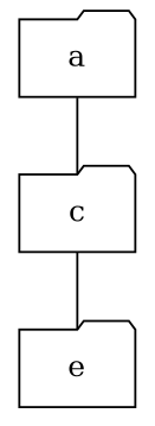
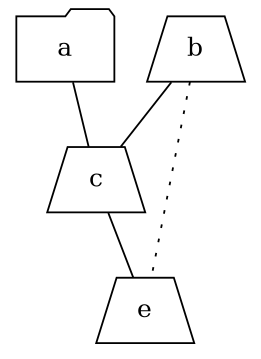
  graph {
    node [shape=folder]
    a
-   c
-   e
+   c [shape=trapezium]
+   e [shape=trapezium]
+   b [shape=trapezium]
    a -- c
    c -- e
+   b -- c
+   b -- e [style=dotted]
  }
